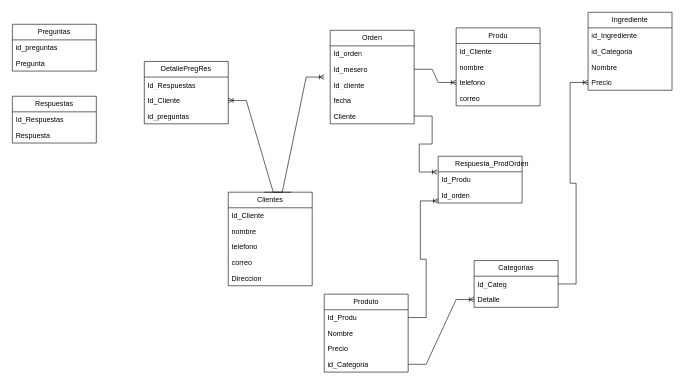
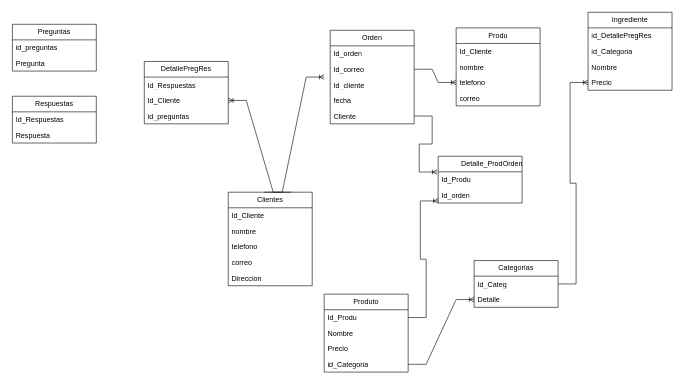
  <mxCell id="0" />
  <mxCell id="1" parent="0" />
- <mxCell id="2" value="&lt;blockquote style=&quot;margin: 0 0 0 40px; border: none; padding: 0px;&quot;&gt;Respuesta_ProdOrden&lt;/blockquote&gt;" style="swimlane;fontStyle=0;childLayout=stackLayout;horizontal=1;startSize=26;fillColor=none;horizontalStack=0;resizeParent=1;resizeParentMax=0;resizeLast=0;collapsible=1;marginBottom=0;whiteSpace=wrap;html=1;" vertex="1" parent="1"><mxGeometry x="730" y="260" width="140" height="78" as="geometry" /></mxCell>
+ <mxCell id="2" value="&lt;blockquote style=&quot;margin: 0 0 0 40px; border: none; padding: 0px;&quot;&gt;Detalle_ProdOrden&lt;/blockquote&gt;" style="swimlane;fontStyle=0;childLayout=stackLayout;horizontal=1;startSize=26;fillColor=none;horizontalStack=0;resizeParent=1;resizeParentMax=0;resizeLast=0;collapsible=1;marginBottom=0;whiteSpace=wrap;html=1;" vertex="1" parent="1"><mxGeometry x="730" y="260" width="140" height="78" as="geometry" /></mxCell>
  <mxCell id="3" value="Id_Produ" style="text;strokeColor=none;fillColor=none;align=left;verticalAlign=top;spacingLeft=4;spacingRight=4;overflow=hidden;rotatable=0;points=[[0,0.5],[1,0.5]];portConstraint=eastwest;whiteSpace=wrap;html=1;" vertex="1" parent="2"><mxGeometry y="26" width="140" height="26" as="geometry" /></mxCell>
  <mxCell id="4" value="Id_orden" style="text;strokeColor=none;fillColor=none;align=left;verticalAlign=top;spacingLeft=4;spacingRight=4;overflow=hidden;rotatable=0;points=[[0,0.5],[1,0.5]];portConstraint=eastwest;whiteSpace=wrap;html=1;" vertex="1" parent="2"><mxGeometry y="52" width="140" height="26" as="geometry" /></mxCell>
  <mxCell id="5" value="Orden" style="swimlane;fontStyle=0;childLayout=stackLayout;horizontal=1;startSize=26;fillColor=none;horizontalStack=0;resizeParent=1;resizeParentMax=0;resizeLast=0;collapsible=1;marginBottom=0;whiteSpace=wrap;html=1;" vertex="1" parent="1"><mxGeometry x="550" y="50" width="140" height="156" as="geometry" /></mxCell>
  <mxCell id="6" value="Id_orden" style="text;strokeColor=none;fillColor=none;align=left;verticalAlign=top;spacingLeft=4;spacingRight=4;overflow=hidden;rotatable=0;points=[[0,0.5],[1,0.5]];portConstraint=eastwest;whiteSpace=wrap;html=1;" vertex="1" parent="5"><mxGeometry y="26" width="140" height="26" as="geometry" /></mxCell>
- <mxCell id="7" value="Id_mesero" style="text;strokeColor=none;fillColor=none;align=left;verticalAlign=top;spacingLeft=4;spacingRight=4;overflow=hidden;rotatable=0;points=[[0,0.5],[1,0.5]];portConstraint=eastwest;whiteSpace=wrap;html=1;" vertex="1" parent="5"><mxGeometry y="52" width="140" height="26" as="geometry" /></mxCell>
+ <mxCell id="7" value="Id_correo" style="text;strokeColor=none;fillColor=none;align=left;verticalAlign=top;spacingLeft=4;spacingRight=4;overflow=hidden;rotatable=0;points=[[0,0.5],[1,0.5]];portConstraint=eastwest;whiteSpace=wrap;html=1;" vertex="1" parent="5"><mxGeometry y="52" width="140" height="26" as="geometry" /></mxCell>
  <mxCell id="8" value="Id_cliente" style="text;strokeColor=none;fillColor=none;align=left;verticalAlign=top;spacingLeft=4;spacingRight=4;overflow=hidden;rotatable=0;points=[[0,0.5],[1,0.5]];portConstraint=eastwest;whiteSpace=wrap;html=1;" vertex="1" parent="5"><mxGeometry y="78" width="140" height="26" as="geometry" /></mxCell>
  <mxCell id="9" value="fecha" style="text;strokeColor=none;fillColor=none;align=left;verticalAlign=top;spacingLeft=4;spacingRight=4;overflow=hidden;rotatable=0;points=[[0,0.5],[1,0.5]];portConstraint=eastwest;whiteSpace=wrap;html=1;" vertex="1" parent="5"><mxGeometry y="104" width="140" height="26" as="geometry" /></mxCell>
  <mxCell id="10" value="Cliente" style="text;strokeColor=none;fillColor=none;align=left;verticalAlign=top;spacingLeft=4;spacingRight=4;overflow=hidden;rotatable=0;points=[[0,0.5],[1,0.5]];portConstraint=eastwest;whiteSpace=wrap;html=1;" vertex="1" parent="5"><mxGeometry y="130" width="140" height="26" as="geometry" /></mxCell>
  <mxCell id="11" value="Categorías" style="swimlane;fontStyle=0;childLayout=stackLayout;horizontal=1;startSize=26;fillColor=none;horizontalStack=0;resizeParent=1;resizeParentMax=0;resizeLast=0;collapsible=1;marginBottom=0;whiteSpace=wrap;html=1;" vertex="1" parent="1"><mxGeometry x="790" y="434" width="140" height="78" as="geometry" /></mxCell>
  <mxCell id="12" value="Id_Categ" style="text;strokeColor=none;fillColor=none;align=left;verticalAlign=top;spacingLeft=4;spacingRight=4;overflow=hidden;rotatable=0;points=[[0,0.5],[1,0.5]];portConstraint=eastwest;whiteSpace=wrap;html=1;" vertex="1" parent="11"><mxGeometry y="26" width="140" height="26" as="geometry" /></mxCell>
  <mxCell id="13" value="Detalle" style="text;strokeColor=none;fillColor=none;align=left;verticalAlign=top;spacingLeft=4;spacingRight=4;overflow=hidden;rotatable=0;points=[[0,0.5],[1,0.5]];portConstraint=eastwest;whiteSpace=wrap;html=1;" vertex="1" parent="11"><mxGeometry y="52" width="140" height="26" as="geometry" /></mxCell>
  <mxCell id="14" value="Ingrediente" style="swimlane;fontStyle=0;childLayout=stackLayout;horizontal=1;startSize=26;fillColor=none;horizontalStack=0;resizeParent=1;resizeParentMax=0;resizeLast=0;collapsible=1;marginBottom=0;whiteSpace=wrap;html=1;" vertex="1" parent="1"><mxGeometry x="980" y="20" width="140" height="130" as="geometry" /></mxCell>
- <mxCell id="15" value="id_Ingrediente" style="text;strokeColor=none;fillColor=none;align=left;verticalAlign=top;spacingLeft=4;spacingRight=4;overflow=hidden;rotatable=0;points=[[0,0.5],[1,0.5]];portConstraint=eastwest;whiteSpace=wrap;html=1;" vertex="1" parent="14"><mxGeometry y="26" width="140" height="26" as="geometry" /></mxCell>
+ <mxCell id="15" value="id_DetallePregRes" style="text;strokeColor=none;fillColor=none;align=left;verticalAlign=top;spacingLeft=4;spacingRight=4;overflow=hidden;rotatable=0;points=[[0,0.5],[1,0.5]];portConstraint=eastwest;whiteSpace=wrap;html=1;" vertex="1" parent="14"><mxGeometry y="26" width="140" height="26" as="geometry" /></mxCell>
  <mxCell id="16" value="id_Categoria" style="text;strokeColor=none;fillColor=none;align=left;verticalAlign=top;spacingLeft=4;spacingRight=4;overflow=hidden;rotatable=0;points=[[0,0.5],[1,0.5]];portConstraint=eastwest;whiteSpace=wrap;html=1;" vertex="1" parent="14"><mxGeometry y="52" width="140" height="26" as="geometry" /></mxCell>
  <mxCell id="17" value="Nombre" style="text;strokeColor=none;fillColor=none;align=left;verticalAlign=top;spacingLeft=4;spacingRight=4;overflow=hidden;rotatable=0;points=[[0,0.5],[1,0.5]];portConstraint=eastwest;whiteSpace=wrap;html=1;" vertex="1" parent="14"><mxGeometry y="78" width="140" height="26" as="geometry" /></mxCell>
  <mxCell id="18" value="Precio" style="text;strokeColor=none;fillColor=none;align=left;verticalAlign=top;spacingLeft=4;spacingRight=4;overflow=hidden;rotatable=0;points=[[0,0.5],[1,0.5]];portConstraint=eastwest;whiteSpace=wrap;html=1;" vertex="1" parent="14"><mxGeometry y="104" width="140" height="26" as="geometry" /></mxCell>
  <mxCell id="19" value="Produto" style="swimlane;fontStyle=0;childLayout=stackLayout;horizontal=1;startSize=26;fillColor=none;horizontalStack=0;resizeParent=1;resizeParentMax=0;resizeLast=0;collapsible=1;marginBottom=0;whiteSpace=wrap;html=1;" vertex="1" parent="1"><mxGeometry x="540" y="490" width="140" height="130" as="geometry" /></mxCell>
  <mxCell id="20" value="Id_Produ" style="text;strokeColor=none;fillColor=none;align=left;verticalAlign=top;spacingLeft=4;spacingRight=4;overflow=hidden;rotatable=0;points=[[0,0.5],[1,0.5]];portConstraint=eastwest;whiteSpace=wrap;html=1;" vertex="1" parent="19"><mxGeometry y="26" width="140" height="26" as="geometry" /></mxCell>
  <mxCell id="21" value="Nombre" style="text;strokeColor=none;fillColor=none;align=left;verticalAlign=top;spacingLeft=4;spacingRight=4;overflow=hidden;rotatable=0;points=[[0,0.5],[1,0.5]];portConstraint=eastwest;whiteSpace=wrap;html=1;" vertex="1" parent="19"><mxGeometry y="52" width="140" height="26" as="geometry" /></mxCell>
  <mxCell id="22" value="Precio" style="text;strokeColor=none;fillColor=none;align=left;verticalAlign=top;spacingLeft=4;spacingRight=4;overflow=hidden;rotatable=0;points=[[0,0.5],[1,0.5]];portConstraint=eastwest;whiteSpace=wrap;html=1;" vertex="1" parent="19"><mxGeometry y="78" width="140" height="26" as="geometry" /></mxCell>
  <mxCell id="23" value="id_Categoria" style="text;strokeColor=none;fillColor=none;align=left;verticalAlign=top;spacingLeft=4;spacingRight=4;overflow=hidden;rotatable=0;points=[[0,0.5],[1,0.5]];portConstraint=eastwest;whiteSpace=wrap;html=1;" vertex="1" parent="19"><mxGeometry y="104" width="140" height="26" as="geometry" /></mxCell>
  <mxCell id="24" value="Clientes" style="swimlane;fontStyle=0;childLayout=stackLayout;horizontal=1;startSize=26;fillColor=none;horizontalStack=0;resizeParent=1;resizeParentMax=0;resizeLast=0;collapsible=1;marginBottom=0;whiteSpace=wrap;html=1;" vertex="1" parent="1"><mxGeometry x="380" y="320" width="140" height="156" as="geometry" /></mxCell>
  <mxCell id="25" value="Id_Cliente" style="text;strokeColor=none;fillColor=none;align=left;verticalAlign=top;spacingLeft=4;spacingRight=4;overflow=hidden;rotatable=0;points=[[0,0.5],[1,0.5]];portConstraint=eastwest;whiteSpace=wrap;html=1;" vertex="1" parent="24"><mxGeometry y="26" width="140" height="26" as="geometry" /></mxCell>
  <mxCell id="26" value="nombre" style="text;strokeColor=none;fillColor=none;align=left;verticalAlign=top;spacingLeft=4;spacingRight=4;overflow=hidden;rotatable=0;points=[[0,0.5],[1,0.5]];portConstraint=eastwest;whiteSpace=wrap;html=1;" vertex="1" parent="24"><mxGeometry y="52" width="140" height="26" as="geometry" /></mxCell>
  <mxCell id="27" value="telefono" style="text;strokeColor=none;fillColor=none;align=left;verticalAlign=top;spacingLeft=4;spacingRight=4;overflow=hidden;rotatable=0;points=[[0,0.5],[1,0.5]];portConstraint=eastwest;whiteSpace=wrap;html=1;" vertex="1" parent="24"><mxGeometry y="78" width="140" height="26" as="geometry" /></mxCell>
  <mxCell id="28" value="correo" style="text;strokeColor=none;fillColor=none;align=left;verticalAlign=top;spacingLeft=4;spacingRight=4;overflow=hidden;rotatable=0;points=[[0,0.5],[1,0.5]];portConstraint=eastwest;whiteSpace=wrap;html=1;" vertex="1" parent="24"><mxGeometry y="104" width="140" height="26" as="geometry" /></mxCell>
  <mxCell id="29" value="Direccion" style="text;strokeColor=none;fillColor=none;align=left;verticalAlign=top;spacingLeft=4;spacingRight=4;overflow=hidden;rotatable=0;points=[[0,0.5],[1,0.5]];portConstraint=eastwest;whiteSpace=wrap;html=1;" vertex="1" parent="24"><mxGeometry y="130" width="140" height="26" as="geometry" /></mxCell>
  <mxCell id="30" value="Produ" style="swimlane;fontStyle=0;childLayout=stackLayout;horizontal=1;startSize=26;fillColor=none;horizontalStack=0;resizeParent=1;resizeParentMax=0;resizeLast=0;collapsible=1;marginBottom=0;whiteSpace=wrap;html=1;" vertex="1" parent="1"><mxGeometry x="760" y="46" width="140" height="130" as="geometry" /></mxCell>
  <mxCell id="31" value="Id_Cliente" style="text;strokeColor=none;fillColor=none;align=left;verticalAlign=top;spacingLeft=4;spacingRight=4;overflow=hidden;rotatable=0;points=[[0,0.5],[1,0.5]];portConstraint=eastwest;whiteSpace=wrap;html=1;" vertex="1" parent="30"><mxGeometry y="26" width="140" height="26" as="geometry" /></mxCell>
  <mxCell id="32" value="nombre" style="text;strokeColor=none;fillColor=none;align=left;verticalAlign=top;spacingLeft=4;spacingRight=4;overflow=hidden;rotatable=0;points=[[0,0.5],[1,0.5]];portConstraint=eastwest;whiteSpace=wrap;html=1;" vertex="1" parent="30"><mxGeometry y="52" width="140" height="26" as="geometry" /></mxCell>
  <mxCell id="33" value="telefono" style="text;strokeColor=none;fillColor=none;align=left;verticalAlign=top;spacingLeft=4;spacingRight=4;overflow=hidden;rotatable=0;points=[[0,0.5],[1,0.5]];portConstraint=eastwest;whiteSpace=wrap;html=1;" vertex="1" parent="30"><mxGeometry y="78" width="140" height="26" as="geometry" /></mxCell>
  <mxCell id="34" value="correo" style="text;strokeColor=none;fillColor=none;align=left;verticalAlign=top;spacingLeft=4;spacingRight=4;overflow=hidden;rotatable=0;points=[[0,0.5],[1,0.5]];portConstraint=eastwest;whiteSpace=wrap;html=1;" vertex="1" parent="30"><mxGeometry y="104" width="140" height="26" as="geometry" /></mxCell>
  <mxCell id="35" value="DetallePregRes" style="swimlane;fontStyle=0;childLayout=stackLayout;horizontal=1;startSize=26;fillColor=none;horizontalStack=0;resizeParent=1;resizeParentMax=0;resizeLast=0;collapsible=1;marginBottom=0;whiteSpace=wrap;html=1;" vertex="1" parent="1"><mxGeometry x="240" y="102" width="140" height="104" as="geometry" /></mxCell>
  <mxCell id="36" value="Id_&lt;span style=&quot;text-align: center;&quot;&gt;Respuestas&lt;/span&gt;" style="text;strokeColor=none;fillColor=none;align=left;verticalAlign=top;spacingLeft=4;spacingRight=4;overflow=hidden;rotatable=0;points=[[0,0.5],[1,0.5]];portConstraint=eastwest;whiteSpace=wrap;html=1;" vertex="1" parent="35"><mxGeometry y="26" width="140" height="26" as="geometry" /></mxCell>
  <mxCell id="37" value="Id_Cliente" style="text;strokeColor=none;fillColor=none;align=left;verticalAlign=top;spacingLeft=4;spacingRight=4;overflow=hidden;rotatable=0;points=[[0,0.5],[1,0.5]];portConstraint=eastwest;whiteSpace=wrap;html=1;" vertex="1" parent="35"><mxGeometry y="52" width="140" height="26" as="geometry" /></mxCell>
  <mxCell id="38" value="id_preguntas" style="text;strokeColor=none;fillColor=none;align=left;verticalAlign=top;spacingLeft=4;spacingRight=4;overflow=hidden;rotatable=0;points=[[0,0.5],[1,0.5]];portConstraint=eastwest;whiteSpace=wrap;html=1;" vertex="1" parent="35"><mxGeometry y="78" width="140" height="26" as="geometry" /></mxCell>
  <mxCell id="39" value="Respuestas" style="swimlane;fontStyle=0;childLayout=stackLayout;horizontal=1;startSize=26;fillColor=none;horizontalStack=0;resizeParent=1;resizeParentMax=0;resizeLast=0;collapsible=1;marginBottom=0;whiteSpace=wrap;html=1;" vertex="1" parent="1"><mxGeometry x="20" y="160" width="140" height="78" as="geometry" /></mxCell>
  <mxCell id="40" value="Id_&lt;span style=&quot;text-align: center;&quot;&gt;Respuestas&lt;/span&gt;" style="text;strokeColor=none;fillColor=none;align=left;verticalAlign=top;spacingLeft=4;spacingRight=4;overflow=hidden;rotatable=0;points=[[0,0.5],[1,0.5]];portConstraint=eastwest;whiteSpace=wrap;html=1;" vertex="1" parent="39"><mxGeometry y="26" width="140" height="26" as="geometry" /></mxCell>
  <mxCell id="41" value="Respuesta" style="text;strokeColor=none;fillColor=none;align=left;verticalAlign=top;spacingLeft=4;spacingRight=4;overflow=hidden;rotatable=0;points=[[0,0.5],[1,0.5]];portConstraint=eastwest;whiteSpace=wrap;html=1;" vertex="1" parent="39"><mxGeometry y="52" width="140" height="26" as="geometry" /></mxCell>
  <mxCell id="42" value="Preguntas" style="swimlane;fontStyle=0;childLayout=stackLayout;horizontal=1;startSize=26;fillColor=none;horizontalStack=0;resizeParent=1;resizeParentMax=0;resizeLast=0;collapsible=1;marginBottom=0;whiteSpace=wrap;html=1;" vertex="1" parent="1"><mxGeometry x="20" y="40" width="140" height="78" as="geometry" /></mxCell>
  <mxCell id="43" value="id_preguntas" style="text;strokeColor=none;fillColor=none;align=left;verticalAlign=top;spacingLeft=4;spacingRight=4;overflow=hidden;rotatable=0;points=[[0,0.5],[1,0.5]];portConstraint=eastwest;whiteSpace=wrap;html=1;" vertex="1" parent="42"><mxGeometry y="26" width="140" height="26" as="geometry" /></mxCell>
  <mxCell id="44" value="Pregunta" style="text;strokeColor=none;fillColor=none;align=left;verticalAlign=top;spacingLeft=4;spacingRight=4;overflow=hidden;rotatable=0;points=[[0,0.5],[1,0.5]];portConstraint=eastwest;whiteSpace=wrap;html=1;" vertex="1" parent="42"><mxGeometry y="52" width="140" height="26" as="geometry" /></mxCell>
  <mxCell id="45" value="" style="edgeStyle=entityRelationEdgeStyle;fontSize=12;html=1;endArrow=ERoneToMany;rounded=0;entryX=1;entryY=0.5;entryDx=0;entryDy=0;exitX=0.75;exitY=0;exitDx=0;exitDy=0;" edge="1" parent="1" source="24" target="37"><mxGeometry width="100" height="100" relative="1" as="geometry"><mxPoint x="300" y="372" as="sourcePoint" /><mxPoint x="190" y="206" as="targetPoint" /><Array as="points"><mxPoint x="320" y="240" /><mxPoint x="298" y="250" /><mxPoint x="380" y="250" /></Array></mxGeometry></mxCell>
  <mxCell id="46" value="" style="edgeStyle=entityRelationEdgeStyle;fontSize=12;html=1;endArrow=ERoneToMany;rounded=0;exitX=0.5;exitY=0;exitDx=0;exitDy=0;" edge="1" parent="1"><mxGeometry width="100" height="100" relative="1" as="geometry"><mxPoint x="440" y="320" as="sourcePoint" /><mxPoint x="540" y="128" as="targetPoint" /><Array as="points"><mxPoint x="320" y="250" /><mxPoint x="298" y="260" /><mxPoint x="380" y="260" /></Array></mxGeometry></mxCell>
  <mxCell id="47" value="" style="edgeStyle=entityRelationEdgeStyle;fontSize=12;html=1;endArrow=ERoneToMany;rounded=0;exitX=1;exitY=0.5;exitDx=0;exitDy=0;entryX=-0.011;entryY=0.014;entryDx=0;entryDy=0;entryPerimeter=0;" edge="1" parent="1" source="10" target="3"><mxGeometry width="100" height="100" relative="1" as="geometry"><mxPoint x="450" y="330" as="sourcePoint" /><mxPoint x="550" y="138" as="targetPoint" /><Array as="points"><mxPoint x="330" y="260" /><mxPoint x="308" y="270" /><mxPoint x="390" y="270" /></Array></mxGeometry></mxCell>
  <mxCell id="48" value="" style="edgeStyle=entityRelationEdgeStyle;fontSize=12;html=1;endArrow=ERoneToMany;rounded=0;exitX=1;exitY=0.5;exitDx=0;exitDy=0;entryX=0.002;entryY=0.867;entryDx=0;entryDy=0;entryPerimeter=0;" edge="1" parent="1" source="20" target="4"><mxGeometry width="100" height="100" relative="1" as="geometry"><mxPoint x="680" y="307" as="sourcePoint" /><mxPoint x="717" y="434" as="targetPoint" /><Array as="points"><mxPoint x="320" y="374" /><mxPoint x="660" y="400" /><mxPoint x="298" y="384" /><mxPoint x="380" y="384" /></Array></mxGeometry></mxCell>
  <mxCell id="49" value="" style="edgeStyle=entityRelationEdgeStyle;fontSize=12;html=1;endArrow=ERoneToMany;rounded=0;exitX=1;exitY=0.5;exitDx=0;exitDy=0;entryX=0;entryY=0.5;entryDx=0;entryDy=0;" edge="1" parent="1" source="23" target="13"><mxGeometry width="100" height="100" relative="1" as="geometry"><mxPoint x="840" y="430" as="sourcePoint" /><mxPoint x="1050" y="410" as="targetPoint" /><Array as="points"><mxPoint x="330" y="384" /><mxPoint x="1010" y="440" /><mxPoint x="308" y="394" /><mxPoint x="390" y="394" /></Array></mxGeometry></mxCell>
  <mxCell id="50" value="" style="edgeStyle=entityRelationEdgeStyle;fontSize=12;html=1;endArrow=ERoneToMany;rounded=0;exitX=1;exitY=0.5;exitDx=0;exitDy=0;entryX=0;entryY=0.5;entryDx=0;entryDy=0;" edge="1" parent="1" source="12" target="18"><mxGeometry width="100" height="100" relative="1" as="geometry"><mxPoint x="870" y="464" as="sourcePoint" /><mxPoint x="1030" y="40" as="targetPoint" /><Array as="points"><mxPoint x="390" y="271" /><mxPoint x="1070" y="327" /><mxPoint x="368" y="281" /><mxPoint x="450" y="281" /></Array></mxGeometry></mxCell>
  <mxCell id="51" value="" style="edgeStyle=entityRelationEdgeStyle;fontSize=12;html=1;endArrow=ERoneToMany;rounded=0;entryX=0;entryY=0.5;entryDx=0;entryDy=0;exitX=1;exitY=0.5;exitDx=0;exitDy=0;" edge="1" parent="1" source="7" target="33"><mxGeometry width="100" height="100" relative="1" as="geometry"><mxPoint x="720" y="80" as="sourcePoint" /><mxPoint x="738" y="296" as="targetPoint" /><Array as="points"><mxPoint x="340" y="270" /><mxPoint x="318" y="280" /><mxPoint x="400" y="280" /></Array></mxGeometry></mxCell>
